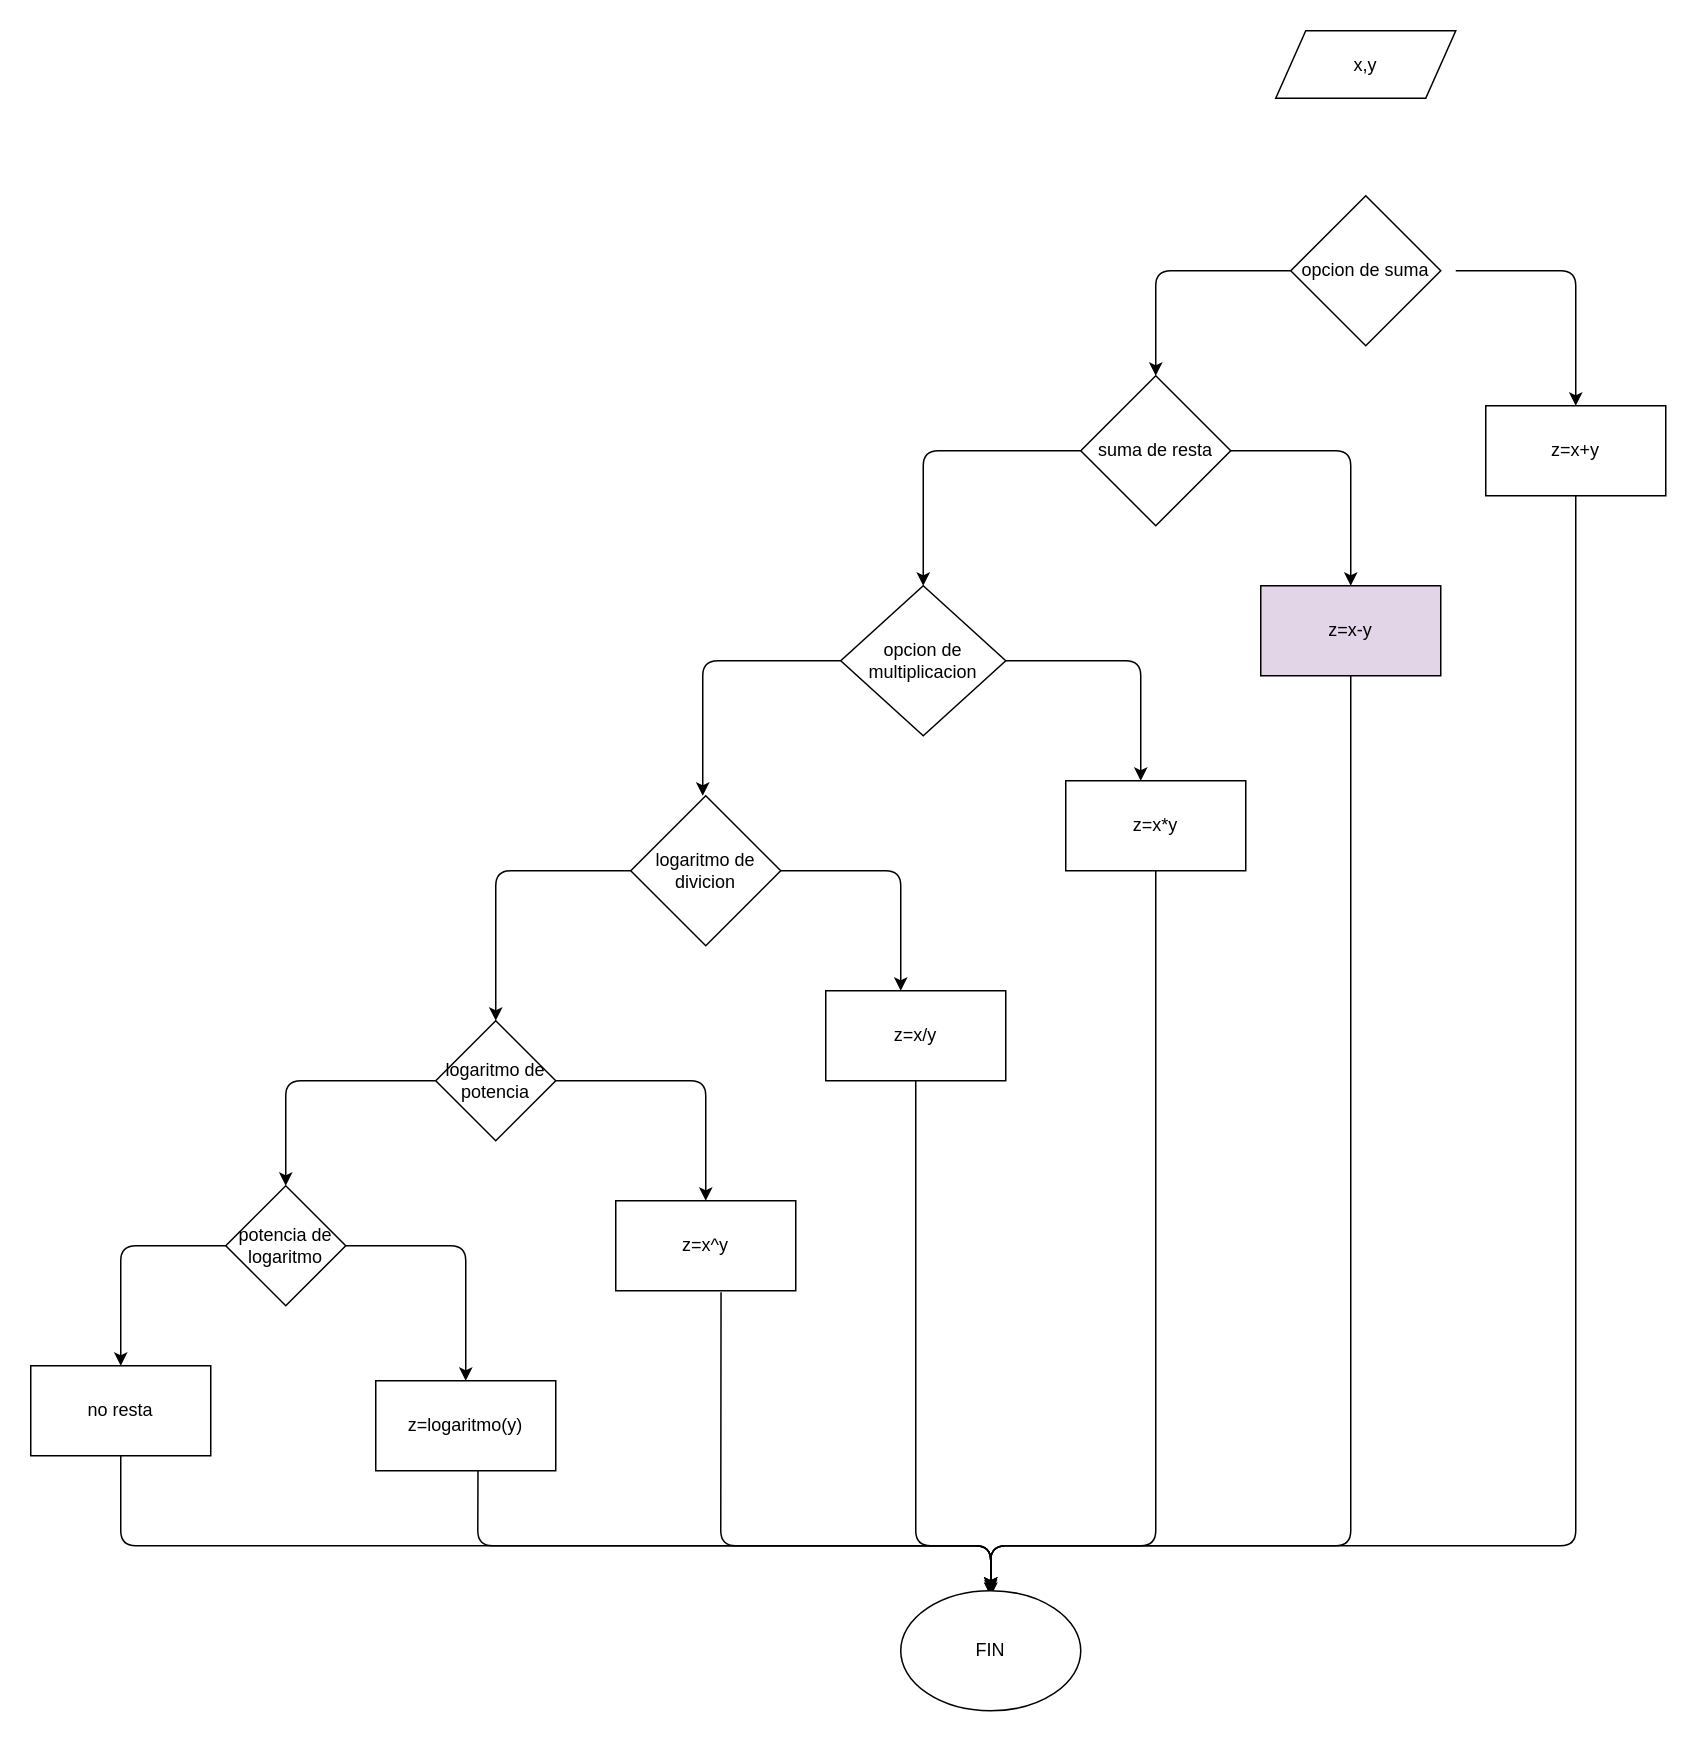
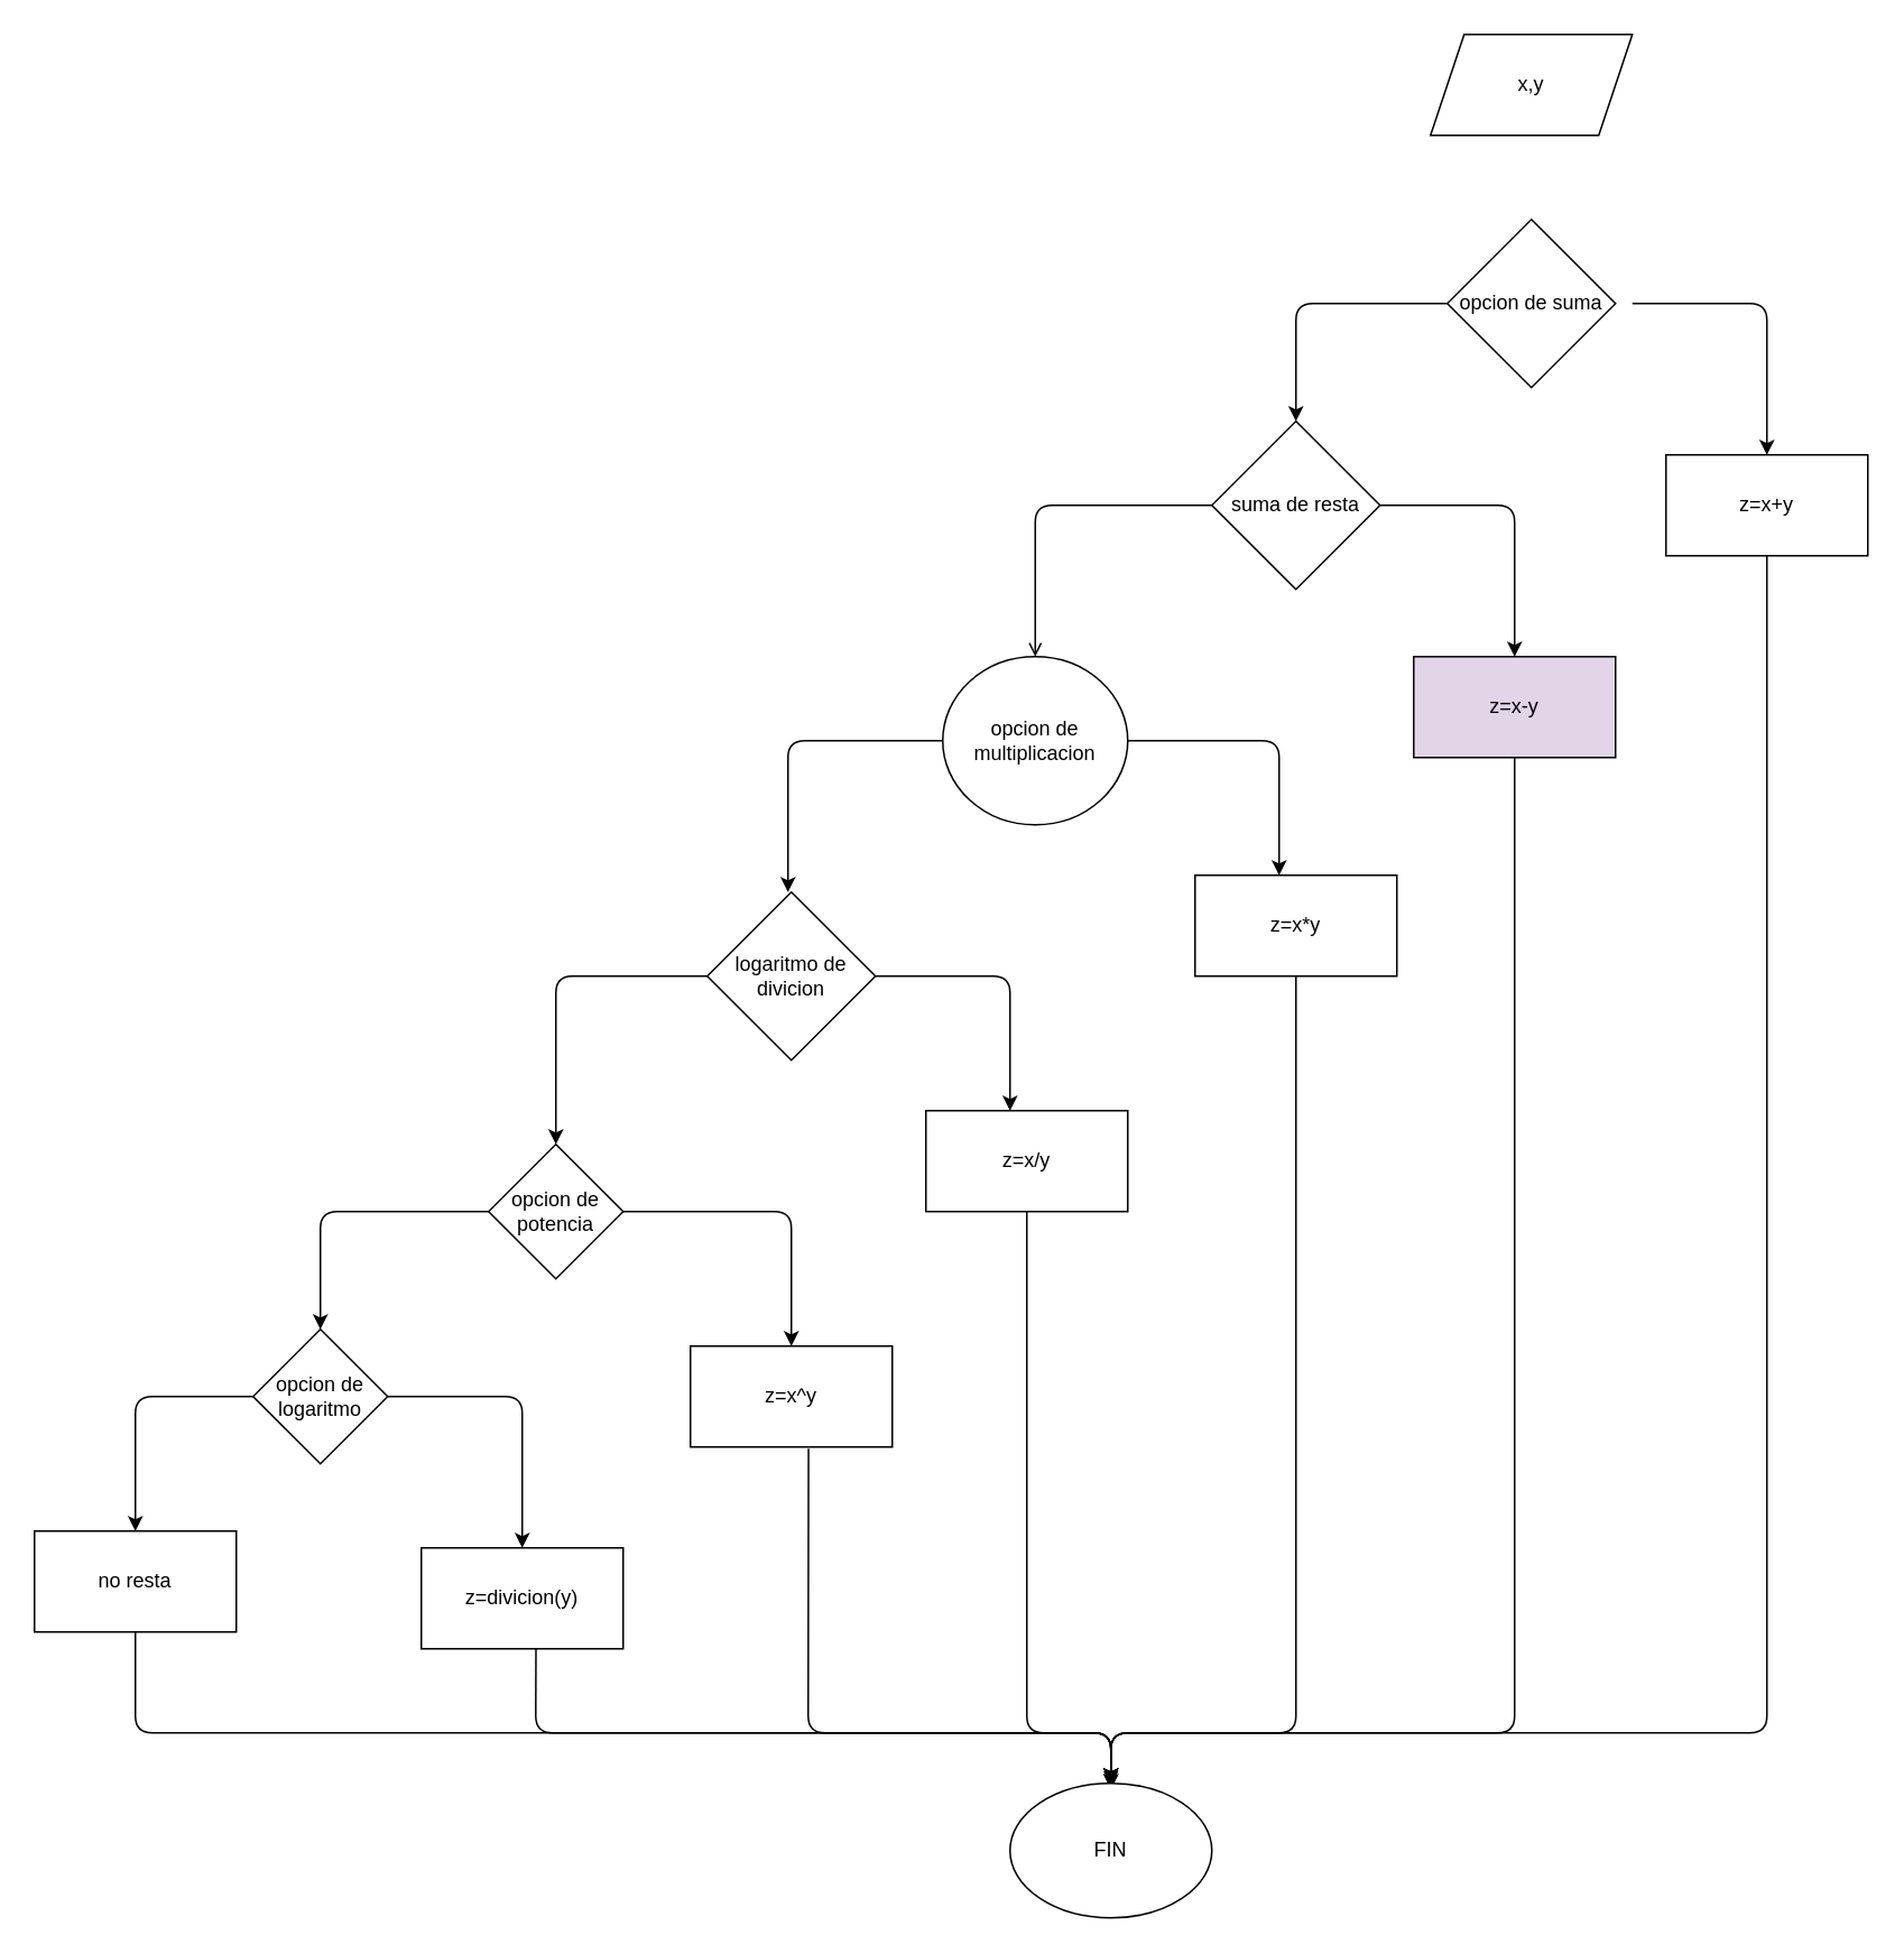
  <mxCell id="0" />
  <mxCell id="1" parent="0" />
- <mxCell id="2" value="x,y" style="shape=parallelogram;perimeter=parallelogramPerimeter;whiteSpace=wrap;html=1;fixedSize=1;" vertex="1" parent="1"><mxGeometry x="850" y="20" width="120" height="45" as="geometry" /></mxCell>
+ <mxCell id="2" value="x,y" style="shape=parallelogram;perimeter=parallelogramPerimeter;whiteSpace=wrap;html=1;fixedSize=1;" vertex="1" parent="1"><mxGeometry x="850" y="20" width="120" height="60" as="geometry" /></mxCell>
  <mxCell id="3" value="opcion de suma" style="rhombus;whiteSpace=wrap;html=1;" vertex="1" parent="1"><mxGeometry x="860" y="130" width="100" height="100" as="geometry" /></mxCell>
  <mxCell id="4" value="" style="endArrow=classic;html=1;" edge="1" parent="1"><mxGeometry width="50" height="50" relative="1" as="geometry"><mxPoint x="970" y="180" as="sourcePoint" /><mxPoint x="1050" y="270" as="targetPoint" /><Array as="points"><mxPoint x="1050" y="180" /></Array></mxGeometry></mxCell>
  <mxCell id="5" value="z=x+y" style="rounded=0;whiteSpace=wrap;html=1;" vertex="1" parent="1"><mxGeometry x="990" y="270" width="120" height="60" as="geometry" /></mxCell>
  <mxCell id="6" value="" style="endArrow=classic;html=1;exitX=0;exitY=0.5;exitDx=0;exitDy=0;" edge="1" parent="1" source="3"><mxGeometry width="50" height="50" relative="1" as="geometry"><mxPoint x="790" y="270" as="sourcePoint" /><mxPoint x="770" y="250" as="targetPoint" /><Array as="points"><mxPoint x="770" y="180" /></Array></mxGeometry></mxCell>
  <mxCell id="7" value="suma de resta" style="rhombus;whiteSpace=wrap;html=1;" vertex="1" parent="1"><mxGeometry x="720" y="250" width="100" height="100" as="geometry" /></mxCell>
  <mxCell id="8" value="" style="endArrow=classic;html=1;exitX=1;exitY=0.5;exitDx=0;exitDy=0;" edge="1" parent="1" source="7"><mxGeometry width="50" height="50" relative="1" as="geometry"><mxPoint x="850" y="430" as="sourcePoint" /><mxPoint x="900" y="390" as="targetPoint" /><Array as="points"><mxPoint x="900" y="300" /></Array></mxGeometry></mxCell>
  <mxCell id="9" value="z=x-y" style="rounded=0;whiteSpace=wrap;html=1;fillColor=#e1d5e7;" vertex="1" parent="1"><mxGeometry x="840" y="390" width="120" height="60" as="geometry" /></mxCell>
- <mxCell id="10" value="" style="endArrow=classic;html=1;exitX=0;exitY=0.5;exitDx=0;exitDy=0;entryX=0.5;entryY=0;entryDx=0;entryDy=0;" edge="1" parent="1" source="7" target="11"><mxGeometry width="50" height="50" relative="1" as="geometry"><mxPoint x="680" y="480" as="sourcePoint" /><mxPoint x="610" y="390" as="targetPoint" /><Array as="points"><mxPoint x="615" y="300" /></Array></mxGeometry></mxCell>
- <mxCell id="11" value="opcion de multiplicacion" style="rhombus;whiteSpace=wrap;html=1;" vertex="1" parent="1"><mxGeometry x="560" y="390" width="110" height="100" as="geometry" /></mxCell>
+ <mxCell id="10" value="" style="endArrow=open;html=1;exitX=0;exitY=0.5;exitDx=0;exitDy=0;entryX=0.5;entryY=0;entryDx=0;entryDy=0;" edge="1" parent="1" source="7" target="11"><mxGeometry width="50" height="50" relative="1" as="geometry"><mxPoint x="680" y="480" as="sourcePoint" /><mxPoint x="610" y="390" as="targetPoint" /><Array as="points"><mxPoint x="615" y="300" /></Array></mxGeometry></mxCell>
+ <mxCell id="11" value="opcion de multiplicacion" style="ellipse;whiteSpace=wrap;html=1;" vertex="1" parent="1"><mxGeometry x="560" y="390" width="110" height="100" as="geometry" /></mxCell>
  <mxCell id="12" value="" style="endArrow=classic;html=1;exitX=1;exitY=0.5;exitDx=0;exitDy=0;" edge="1" parent="1" source="11"><mxGeometry width="50" height="50" relative="1" as="geometry"><mxPoint x="860" y="570" as="sourcePoint" /><mxPoint x="760" y="520" as="targetPoint" /><Array as="points"><mxPoint x="760" y="440" /></Array></mxGeometry></mxCell>
  <mxCell id="13" value="z=x*y" style="rounded=0;whiteSpace=wrap;html=1;" vertex="1" parent="1"><mxGeometry x="710" y="520" width="120" height="60" as="geometry" /></mxCell>
  <mxCell id="14" value="" style="endArrow=classic;html=1;exitX=0;exitY=0.5;exitDx=0;exitDy=0;" edge="1" parent="1" source="11"><mxGeometry width="50" height="50" relative="1" as="geometry"><mxPoint x="580" y="590" as="sourcePoint" /><mxPoint x="468" y="530" as="targetPoint" /><Array as="points"><mxPoint x="468" y="440" /></Array></mxGeometry></mxCell>
  <mxCell id="15" value="logaritmo de divicion" style="rhombus;whiteSpace=wrap;html=1;" vertex="1" parent="1"><mxGeometry x="420" y="530" width="100" height="100" as="geometry" /></mxCell>
  <mxCell id="16" value="" style="endArrow=classic;html=1;" edge="1" parent="1"><mxGeometry width="50" height="50" relative="1" as="geometry"><mxPoint x="520" y="580" as="sourcePoint" /><mxPoint x="600" y="660" as="targetPoint" /><Array as="points"><mxPoint x="600" y="580" /></Array></mxGeometry></mxCell>
  <mxCell id="17" value="z=x/y" style="rounded=0;whiteSpace=wrap;html=1;" vertex="1" parent="1"><mxGeometry x="550" y="660" width="120" height="60" as="geometry" /></mxCell>
  <mxCell id="18" value="" style="endArrow=classic;html=1;exitX=0;exitY=0.5;exitDx=0;exitDy=0;" edge="1" parent="1" source="15"><mxGeometry width="50" height="50" relative="1" as="geometry"><mxPoint x="360" y="660" as="sourcePoint" /><mxPoint x="330" y="680" as="targetPoint" /><Array as="points"><mxPoint x="330" y="580" /></Array></mxGeometry></mxCell>
- <mxCell id="19" value="logaritmo de potencia" style="rhombus;whiteSpace=wrap;html=1;" vertex="1" parent="1"><mxGeometry x="290" y="680" width="80" height="80" as="geometry" /></mxCell>
+ <mxCell id="19" value="opcion de potencia" style="rhombus;whiteSpace=wrap;html=1;" vertex="1" parent="1"><mxGeometry x="290" y="680" width="80" height="80" as="geometry" /></mxCell>
  <mxCell id="20" value="" style="endArrow=classic;html=1;exitX=1;exitY=0.5;exitDx=0;exitDy=0;" edge="1" parent="1" source="19"><mxGeometry width="50" height="50" relative="1" as="geometry"><mxPoint x="510" y="780" as="sourcePoint" /><mxPoint x="470" y="800" as="targetPoint" /><Array as="points"><mxPoint x="470" y="720" /></Array></mxGeometry></mxCell>
  <mxCell id="21" value="z=x^y" style="rounded=0;whiteSpace=wrap;html=1;" vertex="1" parent="1"><mxGeometry x="410" y="800" width="120" height="60" as="geometry" /></mxCell>
  <mxCell id="22" value="" style="endArrow=classic;html=1;exitX=0;exitY=0.5;exitDx=0;exitDy=0;" edge="1" parent="1" source="19"><mxGeometry width="50" height="50" relative="1" as="geometry"><mxPoint x="170" y="840" as="sourcePoint" /><mxPoint x="190" y="790" as="targetPoint" /><Array as="points"><mxPoint x="190" y="720" /></Array></mxGeometry></mxCell>
- <mxCell id="23" value="potencia de logaritmo" style="rhombus;whiteSpace=wrap;html=1;" vertex="1" parent="1"><mxGeometry x="150" y="790" width="80" height="80" as="geometry" /></mxCell>
+ <mxCell id="23" value="opcion de logaritmo" style="rhombus;whiteSpace=wrap;html=1;" vertex="1" parent="1"><mxGeometry x="150" y="790" width="80" height="80" as="geometry" /></mxCell>
  <mxCell id="24" value="" style="endArrow=classic;html=1;exitX=1;exitY=0.5;exitDx=0;exitDy=0;" edge="1" parent="1" source="23"><mxGeometry width="50" height="50" relative="1" as="geometry"><mxPoint x="250" y="920" as="sourcePoint" /><mxPoint x="310" y="920" as="targetPoint" /><Array as="points"><mxPoint x="310" y="830" /></Array></mxGeometry></mxCell>
- <mxCell id="25" value="z=logaritmo(y)" style="rounded=0;whiteSpace=wrap;html=1;" vertex="1" parent="1"><mxGeometry x="250" y="920" width="120" height="60" as="geometry" /></mxCell>
+ <mxCell id="25" value="z=divicion(y)" style="rounded=0;whiteSpace=wrap;html=1;" vertex="1" parent="1"><mxGeometry x="250" y="920" width="120" height="60" as="geometry" /></mxCell>
  <mxCell id="26" value="" style="endArrow=classic;html=1;exitX=0;exitY=0.5;exitDx=0;exitDy=0;" edge="1" parent="1" source="23"><mxGeometry width="50" height="50" relative="1" as="geometry"><mxPoint x="210" y="950" as="sourcePoint" /><mxPoint x="80" y="910" as="targetPoint" /><Array as="points"><mxPoint x="80" y="830" /></Array></mxGeometry></mxCell>
  <mxCell id="27" value="no resta" style="rounded=0;whiteSpace=wrap;html=1;" vertex="1" parent="1"><mxGeometry x="20" y="910" width="120" height="60" as="geometry" /></mxCell>
  <mxCell id="28" value="" style="endArrow=classic;html=1;exitX=0.5;exitY=1;exitDx=0;exitDy=0;" edge="1" parent="1" source="27"><mxGeometry width="50" height="50" relative="1" as="geometry"><mxPoint x="520" y="1040" as="sourcePoint" /><mxPoint x="660" y="1060" as="targetPoint" /><Array as="points"><mxPoint x="80" y="1030" /><mxPoint x="660" y="1030" /></Array></mxGeometry></mxCell>
  <mxCell id="29" value="" style="endArrow=classic;html=1;exitX=0.568;exitY=0.998;exitDx=0;exitDy=0;exitPerimeter=0;" edge="1" parent="1" source="25"><mxGeometry width="50" height="50" relative="1" as="geometry"><mxPoint x="660" y="1060" as="sourcePoint" /><mxPoint x="660" y="1060" as="targetPoint" /><Array as="points"><mxPoint x="318" y="1030" /><mxPoint x="660" y="1030" /></Array></mxGeometry></mxCell>
  <mxCell id="30" value="" style="endArrow=classic;html=1;exitX=0.585;exitY=1.016;exitDx=0;exitDy=0;exitPerimeter=0;" edge="1" parent="1" source="21"><mxGeometry width="50" height="50" relative="1" as="geometry"><mxPoint x="660" y="960" as="sourcePoint" /><mxPoint x="660" y="1060" as="targetPoint" /><Array as="points"><mxPoint x="480" y="1030" /><mxPoint x="660" y="1030" /></Array></mxGeometry></mxCell>
  <mxCell id="31" value="" style="endArrow=classic;html=1;exitX=0.5;exitY=1;exitDx=0;exitDy=0;" edge="1" parent="1" source="17"><mxGeometry width="50" height="50" relative="1" as="geometry"><mxPoint x="560" y="930" as="sourcePoint" /><mxPoint x="660" y="1060" as="targetPoint" /><Array as="points"><mxPoint x="610" y="1030" /><mxPoint x="660" y="1030" /></Array></mxGeometry></mxCell>
  <mxCell id="32" value="" style="endArrow=classic;html=1;exitX=0.5;exitY=1;exitDx=0;exitDy=0;" edge="1" parent="1" source="13"><mxGeometry width="50" height="50" relative="1" as="geometry"><mxPoint x="770" y="870" as="sourcePoint" /><mxPoint x="660" y="1061.818" as="targetPoint" /><Array as="points"><mxPoint x="770" y="1030" /><mxPoint x="660" y="1030" /></Array></mxGeometry></mxCell>
  <mxCell id="33" value="" style="endArrow=classic;html=1;exitX=0.5;exitY=1;exitDx=0;exitDy=0;" edge="1" parent="1" source="9"><mxGeometry width="50" height="50" relative="1" as="geometry"><mxPoint x="900" y="450" as="sourcePoint" /><mxPoint x="660" y="1063.636" as="targetPoint" /><Array as="points"><mxPoint x="900" y="1030" /><mxPoint x="660" y="1030" /></Array></mxGeometry></mxCell>
  <mxCell id="34" value="" style="endArrow=classic;html=1;exitX=0.5;exitY=1;exitDx=0;exitDy=0;" edge="1" parent="1" source="5"><mxGeometry width="50" height="50" relative="1" as="geometry"><mxPoint x="1050" y="330" as="sourcePoint" /><mxPoint x="660" y="1063.636" as="targetPoint" /><Array as="points"><mxPoint x="1050" y="1030" /><mxPoint x="710" y="1030" /><mxPoint x="660" y="1030" /></Array></mxGeometry></mxCell>
  <mxCell id="35" value="FIN" style="ellipse;whiteSpace=wrap;html=1;" vertex="1" parent="1"><mxGeometry x="600" y="1060" width="120" height="80" as="geometry" /></mxCell>
